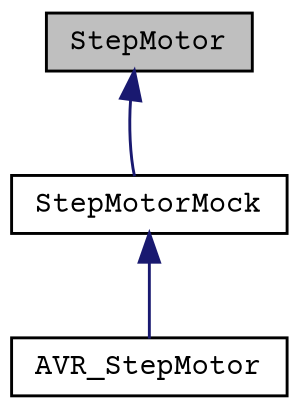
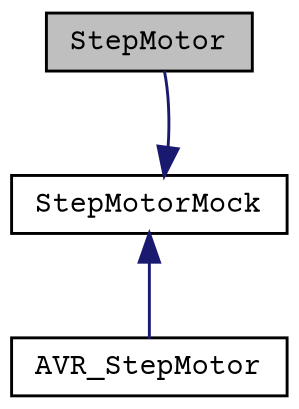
  digraph {
    fontname="Courier Prime"
    node [color=black fillcolor=white fontname="Courier Prime" fontsize=10 shape=record style=filled]
    edge [color=midnightblue dir=back fontname="Courier Prime" fontsize=10 labelfontname=Helvetica labelfontsize=10 style=solid]
    n1 [fillcolor=grey75 fontcolor=black height=0.2 label=StepMotor width=0.4]
    n2 [height=0.2 label=StepMotorMock width=0.4]
    n3 [height=0.2 label=AVR_StepMotor width=0.4]
-   n1 -> n2
+   n2 -> n1
    n2 -> n3
  }
